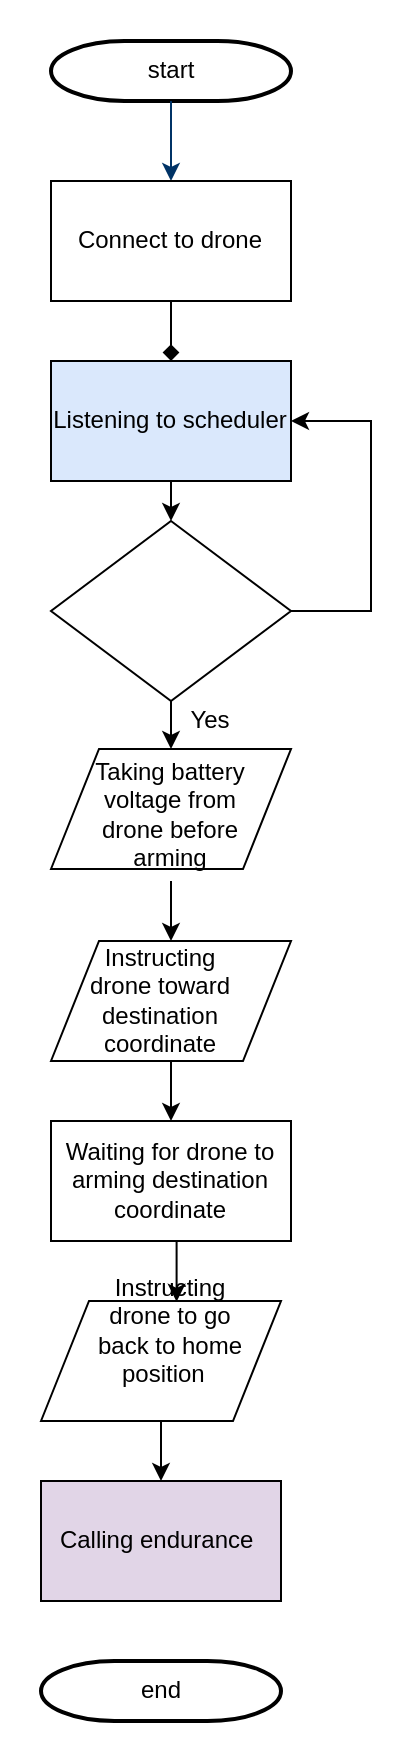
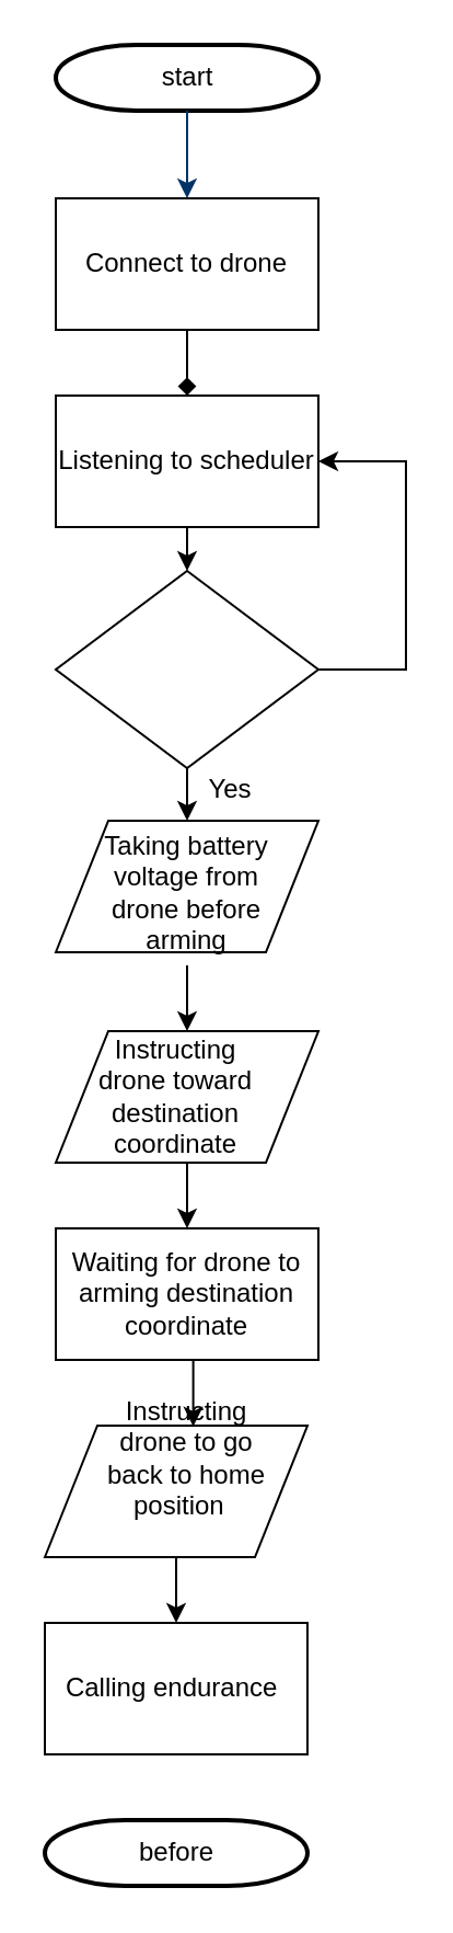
  <mxCell id="0" />
  <mxCell id="1" parent="0" />
  <mxCell id="2" value="start" style="shape=mxgraph.flowchart.terminator;strokeWidth=2;gradientColor=none;gradientDirection=north;fontStyle=0;html=1;" parent="1" vertex="1"><mxGeometry x="25" y="20" width="120" height="30" as="geometry" /></mxCell>
  <mxCell id="3" style="fontStyle=1;strokeColor=#003366;strokeWidth=1;html=1;" parent="1" source="2" edge="1"><mxGeometry relative="1" as="geometry"><mxPoint x="85" y="90" as="targetPoint" /></mxGeometry></mxCell>
- <mxCell id="4" value="end" style="shape=mxgraph.flowchart.terminator;strokeWidth=2;gradientColor=none;gradientDirection=north;fontStyle=0;html=1;" parent="1" vertex="1"><mxGeometry x="20" y="830" width="120" height="30" as="geometry" /></mxCell>
+ <mxCell id="4" value="before" style="shape=mxgraph.flowchart.terminator;strokeWidth=2;gradientColor=none;gradientDirection=north;fontStyle=0;html=1;" parent="1" vertex="1"><mxGeometry x="20" y="830" width="120" height="30" as="geometry" /></mxCell>
  <mxCell id="5" style="edgeStyle=orthogonalEdgeStyle;rounded=0;orthogonalLoop=1;jettySize=auto;html=1;exitX=0.5;exitY=1;exitDx=0;exitDy=0;entryX=0.5;entryY=0;entryDx=0;entryDy=0;endArrow=diamond;" edge="1" parent="1" source="6" target="8"><mxGeometry relative="1" as="geometry" /></mxCell>
  <mxCell id="6" value="Connect to drone" style="rounded=0;whiteSpace=wrap;html=1;" vertex="1" parent="1"><mxGeometry x="25" y="90" width="120" height="60" as="geometry" /></mxCell>
  <mxCell id="7" style="edgeStyle=orthogonalEdgeStyle;rounded=0;orthogonalLoop=1;jettySize=auto;html=1;exitX=0.5;exitY=1;exitDx=0;exitDy=0;entryX=0.5;entryY=0;entryDx=0;entryDy=0;" edge="1" parent="1" source="8" target="11"><mxGeometry relative="1" as="geometry" /></mxCell>
- <mxCell id="8" value="Listening to scheduler" style="rounded=0;whiteSpace=wrap;html=1;fillColor=#dae8fc;" vertex="1" parent="1"><mxGeometry x="25" y="180" width="120" height="60" as="geometry" /></mxCell>
+ <mxCell id="8" value="Listening to scheduler" style="rounded=0;whiteSpace=wrap;html=1;" vertex="1" parent="1"><mxGeometry x="25" y="180" width="120" height="60" as="geometry" /></mxCell>
  <mxCell id="9" style="edgeStyle=orthogonalEdgeStyle;rounded=0;orthogonalLoop=1;jettySize=auto;html=1;exitX=1;exitY=0.5;exitDx=0;exitDy=0;entryX=1;entryY=0.5;entryDx=0;entryDy=0;" edge="1" parent="1" source="11" target="8"><mxGeometry relative="1" as="geometry"><Array as="points"><mxPoint x="185" y="305" /><mxPoint x="185" y="210" /></Array></mxGeometry></mxCell>
  <mxCell id="10" style="edgeStyle=orthogonalEdgeStyle;rounded=0;orthogonalLoop=1;jettySize=auto;html=1;entryX=0.5;entryY=0;entryDx=0;entryDy=0;" edge="1" parent="1" source="11" target="14"><mxGeometry relative="1" as="geometry" /></mxCell>
  <mxCell id="11" value="" style="rhombus;whiteSpace=wrap;html=1;" vertex="1" parent="1"><mxGeometry x="25" y="260" width="120" height="90" as="geometry" /></mxCell>
  <mxCell id="12" value="" style="shape=parallelogram;perimeter=parallelogramPerimeter;whiteSpace=wrap;html=1;" vertex="1" parent="1"><mxGeometry x="25" y="374" width="120" height="60" as="geometry" /></mxCell>
  <mxCell id="13" style="edgeStyle=orthogonalEdgeStyle;rounded=0;orthogonalLoop=1;jettySize=auto;html=1;exitX=0.5;exitY=1;exitDx=0;exitDy=0;entryX=0.5;entryY=0;entryDx=0;entryDy=0;" edge="1" parent="1" source="14" target="16"><mxGeometry relative="1" as="geometry" /></mxCell>
  <mxCell id="14" value="Taking battery voltage from drone before arming" style="text;html=1;strokeColor=none;fillColor=none;align=center;verticalAlign=middle;whiteSpace=wrap;rounded=0;" vertex="1" parent="1"><mxGeometry x="35" y="374" width="100" height="66" as="geometry" /></mxCell>
  <mxCell id="15" style="edgeStyle=orthogonalEdgeStyle;rounded=0;orthogonalLoop=1;jettySize=auto;html=1;exitX=0.5;exitY=1;exitDx=0;exitDy=0;entryX=0.5;entryY=0;entryDx=0;entryDy=0;" edge="1" parent="1" source="16" target="22"><mxGeometry relative="1" as="geometry" /></mxCell>
  <mxCell id="16" value="" style="shape=parallelogram;perimeter=parallelogramPerimeter;whiteSpace=wrap;html=1;" vertex="1" parent="1"><mxGeometry x="25" y="470" width="120" height="60" as="geometry" /></mxCell>
  <mxCell id="17" value="Instructing drone toward destination coordinate" style="text;html=1;strokeColor=none;fillColor=none;align=center;verticalAlign=middle;whiteSpace=wrap;rounded=0;" vertex="1" parent="1"><mxGeometry x="35" y="495" width="90" height="10" as="geometry" /></mxCell>
  <mxCell id="18" style="edgeStyle=orthogonalEdgeStyle;rounded=0;orthogonalLoop=1;jettySize=auto;html=1;exitX=0.5;exitY=1;exitDx=0;exitDy=0;entryX=0.5;entryY=0;entryDx=0;entryDy=0;" edge="1" parent="1" source="19" target="23"><mxGeometry relative="1" as="geometry" /></mxCell>
  <mxCell id="19" value="" style="shape=parallelogram;perimeter=parallelogramPerimeter;whiteSpace=wrap;html=1;" vertex="1" parent="1"><mxGeometry x="20" y="650" width="120" height="60" as="geometry" /></mxCell>
  <mxCell id="20" value="Instructing drone to go back to home position&amp;nbsp;&amp;nbsp;" style="text;html=1;strokeColor=none;fillColor=none;align=center;verticalAlign=middle;whiteSpace=wrap;rounded=0;" vertex="1" parent="1"><mxGeometry x="40" y="655" width="90" height="20" as="geometry" /></mxCell>
  <mxCell id="21" style="edgeStyle=orthogonalEdgeStyle;rounded=0;orthogonalLoop=1;jettySize=auto;html=1;exitX=0.5;exitY=1;exitDx=0;exitDy=0;entryX=0.565;entryY=0.007;entryDx=0;entryDy=0;entryPerimeter=0;" edge="1" parent="1" source="22" target="19"><mxGeometry relative="1" as="geometry" /></mxCell>
  <mxCell id="22" value="Waiting for drone to arming destination coordinate" style="rounded=0;whiteSpace=wrap;html=1;" vertex="1" parent="1"><mxGeometry x="25" y="560" width="120" height="60" as="geometry" /></mxCell>
- <mxCell id="23" value="Calling endurance&amp;nbsp;" style="rounded=0;whiteSpace=wrap;html=1;fillColor=#e1d5e7;" vertex="1" parent="1"><mxGeometry x="20" y="740" width="120" height="60" as="geometry" /></mxCell>
+ <mxCell id="23" value="Calling endurance&amp;nbsp;" style="rounded=0;whiteSpace=wrap;html=1;" vertex="1" parent="1"><mxGeometry x="20" y="740" width="120" height="60" as="geometry" /></mxCell>
  <mxCell id="24" value="Yes" style="text;html=1;strokeColor=none;fillColor=none;align=center;verticalAlign=middle;whiteSpace=wrap;rounded=0;" vertex="1" parent="1"><mxGeometry x="85" y="350" width="40" height="20" as="geometry" /></mxCell>
